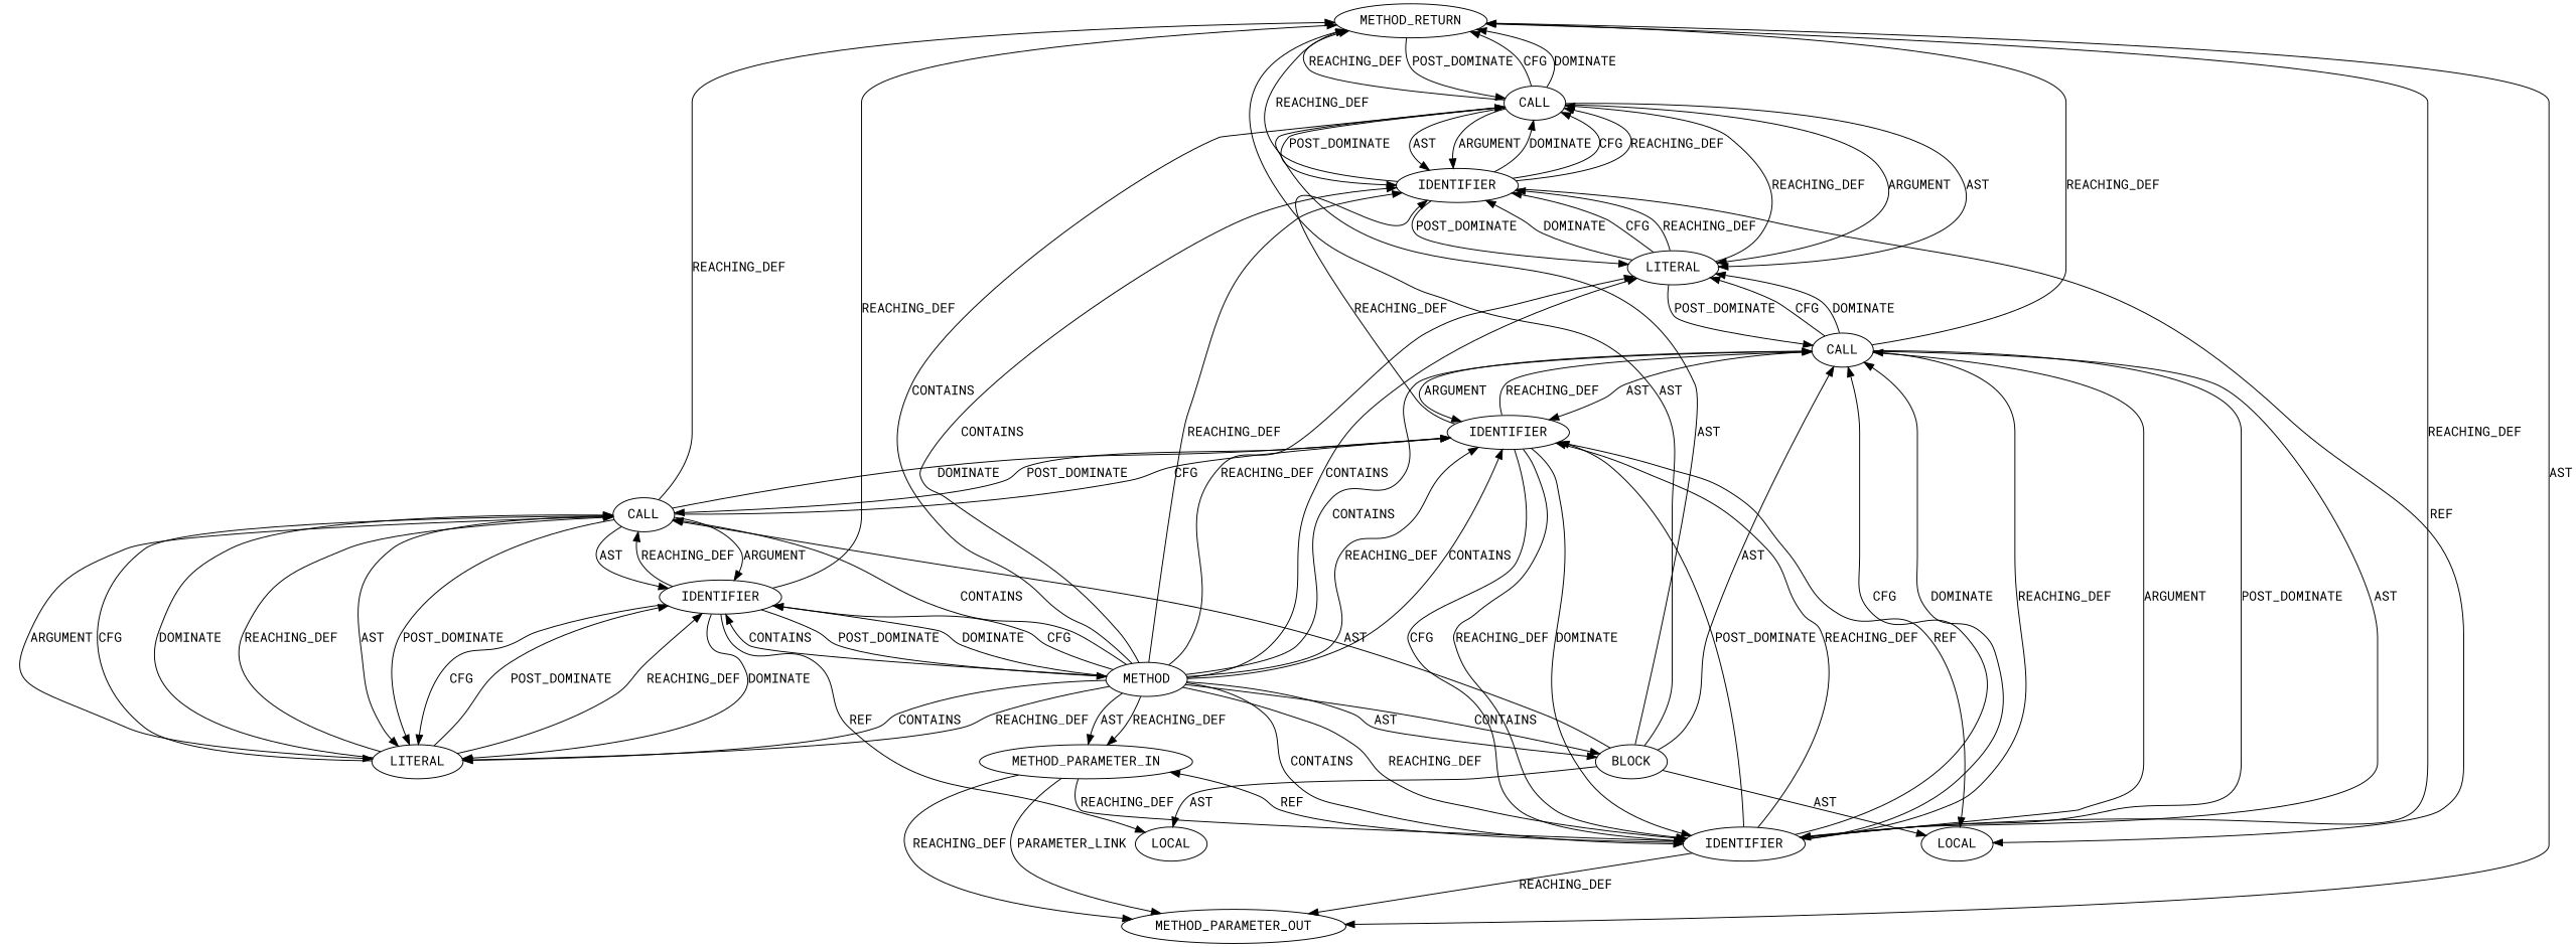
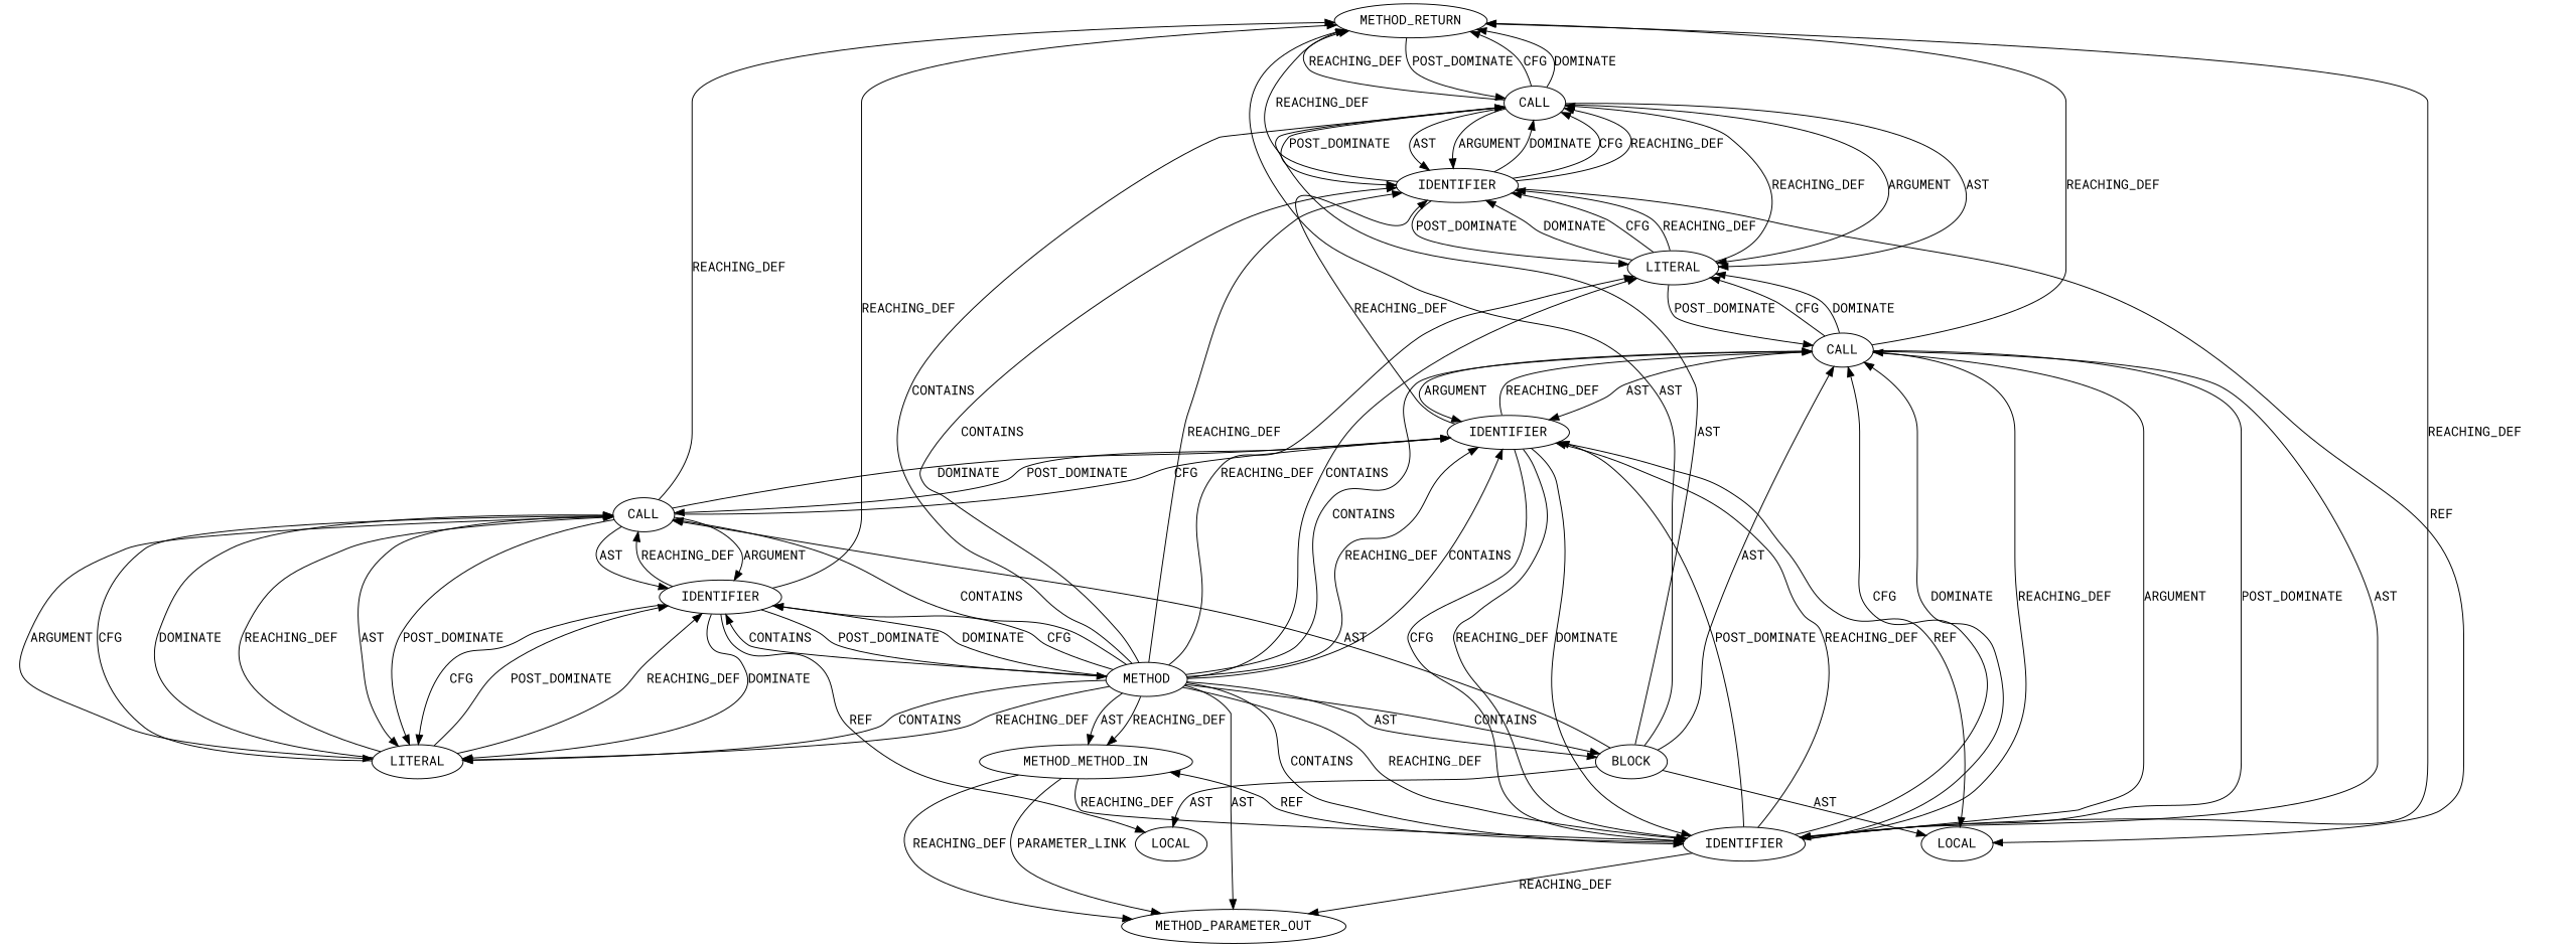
  digraph {
    fontname="Roboto Mono"
    node [CODE=buffer COLUMN_NUMBER=9 LINE_NUMBER=1 ORDER=1 TYPE_FULL_NAME="<empty>" fontname="Roboto Mono"]
    edge [fontname="Roboto Mono"]
    n1 [CODE=RET COLUMN_NUMBER=1 EVALUATION_STRATEGY=BY_VALUE ORDER=3 TYPE_FULL_NAME=void label=METHOD_RETURN]
    n2 [ARGUMENT_INDEX=-1 CODE="printf(\"Buffer content: %s\\n\", buffer)" COLUMN_NUMBER=5 DISPATCH_TYPE=STATIC_DISPATCH LINE_NUMBER=6 METHOD_FULL_NAME=printf NAME=printf ORDER=5 label=CALL]
    n3 [ARGUMENT_INDEX=1 CODE="\"Buffer content: %s\\n\"" COLUMN_NUMBER=12 LINE_NUMBER=6 TYPE_FULL_NAME=char label=LITERAL]
    n4 [ARGUMENT_INDEX=2 COLUMN_NUMBER=36 LINE_NUMBER=6 NAME=buffer ORDER=2 TYPE_FULL_NAME="char[50]" label=IDENTIFIER]
    n5 [ARGUMENT_INDEX=-1 CODE="strcpy(buffer, input)" DISPATCH_TYPE=STATIC_DISPATCH LINE_NUMBER=4 METHOD_FULL_NAME=strcpy NAME=strcpy ORDER=4 label=CALL]
    n6 [CODE="char[50] buffer" COLUMN_NUMBER=10 LINE_NUMBER=2 NAME=buffer TYPE_FULL_NAME="char[50]" label=LOCAL]
    n7 [ARGUMENT_INDEX=2 CODE=input COLUMN_NUMBER=24 LINE_NUMBER=4 NAME=input ORDER=2 TYPE_FULL_NAME="char*" label=IDENTIFIER]
    n8 [ARGUMENT_INDEX=1 COLUMN_NUMBER=16 LINE_NUMBER=4 NAME=buffer TYPE_FULL_NAME="char[50]" label=IDENTIFIER]
    n9 [ARGUMENT_INDEX=2 CODE=1 COLUMN_NUMBER=11 LINE_NUMBER=3 ORDER=2 TYPE_FULL_NAME=int label=LITERAL]
    n10 [ARGUMENT_INDEX=-1 CODE="a=1" DISPATCH_TYPE=STATIC_DISPATCH LINE_NUMBER=3 METHOD_FULL_NAME="<operator>.assignment" NAME="<operator>.assignment" ORDER=3 label=CALL]
    n11 [ARGUMENT_INDEX=1 CODE=a LINE_NUMBER=3 NAME=a TYPE_FULL_NAME=int label=IDENTIFIER]
    n12 [CODE="int a" LINE_NUMBER=3 NAME=a ORDER=2 TYPE_FULL_NAME=int label=LOCAL]
    n13 [AST_PARENT_FULL_NAME="my-BUFFER_OVERFLOW-bug_function.c:<global>" AST_PARENT_TYPE=TYPE_DECL CODE="void vulnerableFunction(char *input) {\n    char buffer[50];\n    int a=1;\n        strcpy(buffer, input);\n\n    printf(\"Buffer content: %s\\n\", buffer);\n}" COLUMN_NUMBER=1 COLUMN_NUMBER_END=1 FILENAME="my-BUFFER_OVERFLOW-bug_function.c" FULL_NAME=vulnerableFunction IS_EXTERNAL=false LINE_NUMBER_END=7 NAME=vulnerableFunction SIGNATURE="void vulnerableFunction (char*)" label=METHOD TYPE_FULL_NAME=""]
-   n14 [CODE="char *input" COLUMN_NUMBER=25 EVALUATION_STRATEGY=BY_VALUE INDEX=1 IS_VARIADIC=false NAME=input TYPE_FULL_NAME="char*" label=METHOD_PARAMETER_IN]
+   n14 [CODE="char *input" COLUMN_NUMBER=25 EVALUATION_STRATEGY=BY_VALUE INDEX=1 IS_VARIADIC=false NAME=input TYPE_FULL_NAME="char*" label=METHOD_METHOD_IN]
    n15 [CODE="char *input" COLUMN_NUMBER=25 EVALUATION_STRATEGY=BY_VALUE INDEX=1 IS_VARIADIC=false NAME=input TYPE_FULL_NAME="char*" label=METHOD_PARAMETER_OUT]
    n16 [ARGUMENT_INDEX=-1 CODE="{\n    char buffer[50];\n    int a=1;\n        strcpy(buffer, input);\n\n    printf(\"Buffer content: %s\\n\", buffer);\n}" COLUMN_NUMBER=38 ORDER=2 TYPE_FULL_NAME=void label=BLOCK]
    n1 -> n2 [label=POST_DOMINATE]
    n2 -> n1 [label=CFG]
    n2 -> n1 [label=DOMINATE]
    n2 -> n1 [VARIABLE="printf(\"Buffer content: %s\\n\", buffer)" label=REACHING_DEF]
    n2 -> n3 [label=ARGUMENT]
    n2 -> n3 [label=AST]
    n2 -> n4 [label=POST_DOMINATE]
    n2 -> n4 [label=AST]
    n2 -> n4 [label=ARGUMENT]
    n3 -> n2 [VARIABLE="\"Buffer content: %s\\n\"" label=REACHING_DEF]
    n3 -> n4 [label=DOMINATE]
    n3 -> n4 [label=CFG]
    n3 -> n4 [VARIABLE="\"Buffer content: %s\\n\"" label=REACHING_DEF]
    n3 -> n5 [label=POST_DOMINATE]
    n4 -> n1 [VARIABLE=buffer label=REACHING_DEF]
    n4 -> n2 [label=DOMINATE]
    n4 -> n2 [label=CFG]
    n4 -> n2 [VARIABLE=buffer label=REACHING_DEF]
    n4 -> n3 [label=POST_DOMINATE]
    n4 -> n6 [label=REF]
    n5 -> n1 [VARIABLE="strcpy(buffer, input)" label=REACHING_DEF]
    n5 -> n3 [label=CFG]
    n5 -> n3 [label=DOMINATE]
    n5 -> n7 [label=ARGUMENT]
    n5 -> n7 [label=POST_DOMINATE]
    n5 -> n7 [label=AST]
    n5 -> n8 [label=AST]
    n5 -> n8 [label=ARGUMENT]
    n7 -> n1 [VARIABLE=input label=REACHING_DEF]
    n7 -> n5 [label=CFG]
    n7 -> n5 [label=DOMINATE]
    n7 -> n5 [VARIABLE=input label=REACHING_DEF]
    n7 -> n8 [label=POST_DOMINATE]
    n7 -> n8 [VARIABLE=input label=REACHING_DEF]
    n7 -> n14 [label=REF]
    n7 -> n15 [VARIABLE=input label=REACHING_DEF]
    n8 -> n4 [VARIABLE=buffer label=REACHING_DEF]
    n8 -> n5 [VARIABLE=buffer label=REACHING_DEF]
    n8 -> n6 [label=REF]
    n8 -> n7 [label=CFG]
    n8 -> n7 [VARIABLE=buffer label=REACHING_DEF]
    n8 -> n7 [label=DOMINATE]
    n8 -> n10 [label=POST_DOMINATE]
    n9 -> n10 [label=CFG]
    n9 -> n10 [label=DOMINATE]
    n9 -> n10 [VARIABLE=1 label=REACHING_DEF]
    n9 -> n11 [label=POST_DOMINATE]
    n9 -> n11 [VARIABLE=1 label=REACHING_DEF]
    n10 -> n1 [VARIABLE="a=1" label=REACHING_DEF]
    n10 -> n8 [label=CFG]
    n10 -> n8 [label=DOMINATE]
    n10 -> n9 [label=AST]
    n10 -> n9 [label=POST_DOMINATE]
    n10 -> n9 [label=ARGUMENT]
    n10 -> n11 [label=ARGUMENT]
    n10 -> n11 [label=AST]
    n11 -> n1 [VARIABLE=a label=REACHING_DEF]
    n11 -> n9 [label=CFG]
    n11 -> n9 [label=DOMINATE]
    n11 -> n10 [VARIABLE=a label=REACHING_DEF]
    n11 -> n12 [label=REF]
    n11 -> n13 [label=POST_DOMINATE]
    n13 -> n2 [label=CONTAINS]
    n13 -> n3 [label=CONTAINS]
    n13 -> n3 [label=REACHING_DEF]
    n13 -> n4 [label=CONTAINS]
    n13 -> n4 [label=REACHING_DEF]
    n13 -> n5 [label=CONTAINS]
    n13 -> n7 [label=CONTAINS]
    n13 -> n7 [label=REACHING_DEF]
    n13 -> n8 [label=REACHING_DEF]
    n13 -> n8 [label=CONTAINS]
    n13 -> n9 [label=CONTAINS]
    n13 -> n9 [label=REACHING_DEF]
    n13 -> n10 [label=CONTAINS]
    n13 -> n11 [label=DOMINATE]
    n13 -> n11 [label=CFG]
    n13 -> n11 [label=CONTAINS]
    n13 -> n14 [label=AST]
    n13 -> n14 [label=REACHING_DEF]
-   n1 -> n15 [label=AST]
+   n13 -> n15 [label=AST]
    n13 -> n16 [label=AST]
    n13 -> n16 [label=CONTAINS]
    n14 -> n7 [VARIABLE=input label=REACHING_DEF]
    n14 -> n15 [label=PARAMETER_LINK]
    n14 -> n15 [VARIABLE=input label=REACHING_DEF]
    n16 -> n1 [label=AST]
    n16 -> n2 [label=AST]
    n16 -> n5 [label=AST]
    n16 -> n6 [label=AST]
    n16 -> n10 [label=AST]
    n16 -> n12 [label=AST]
  }
